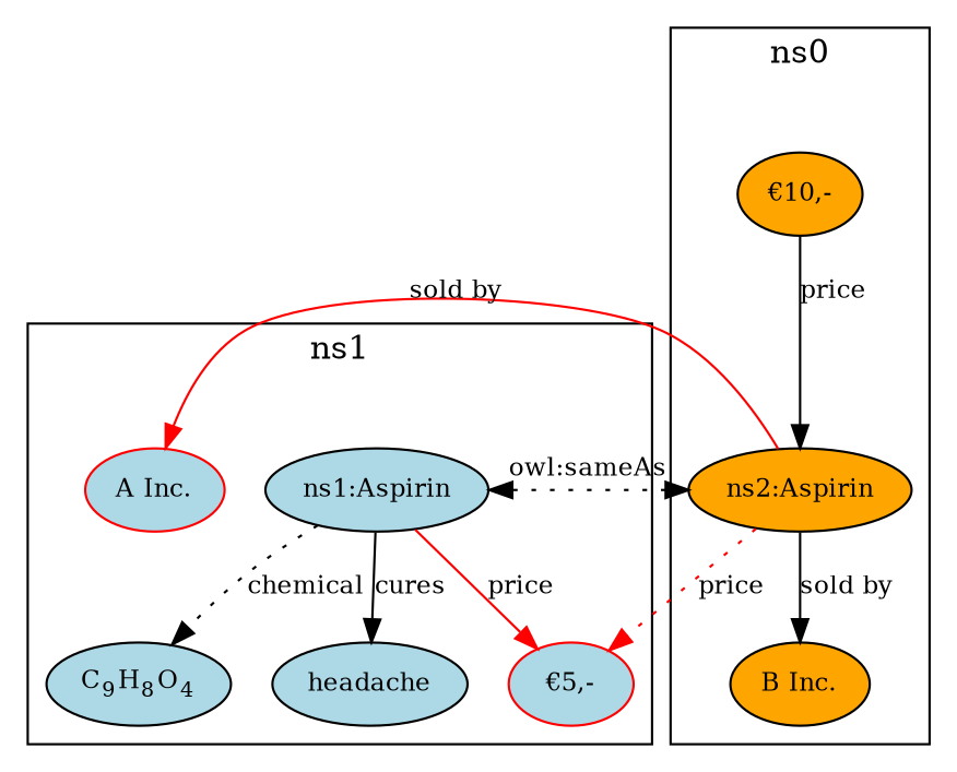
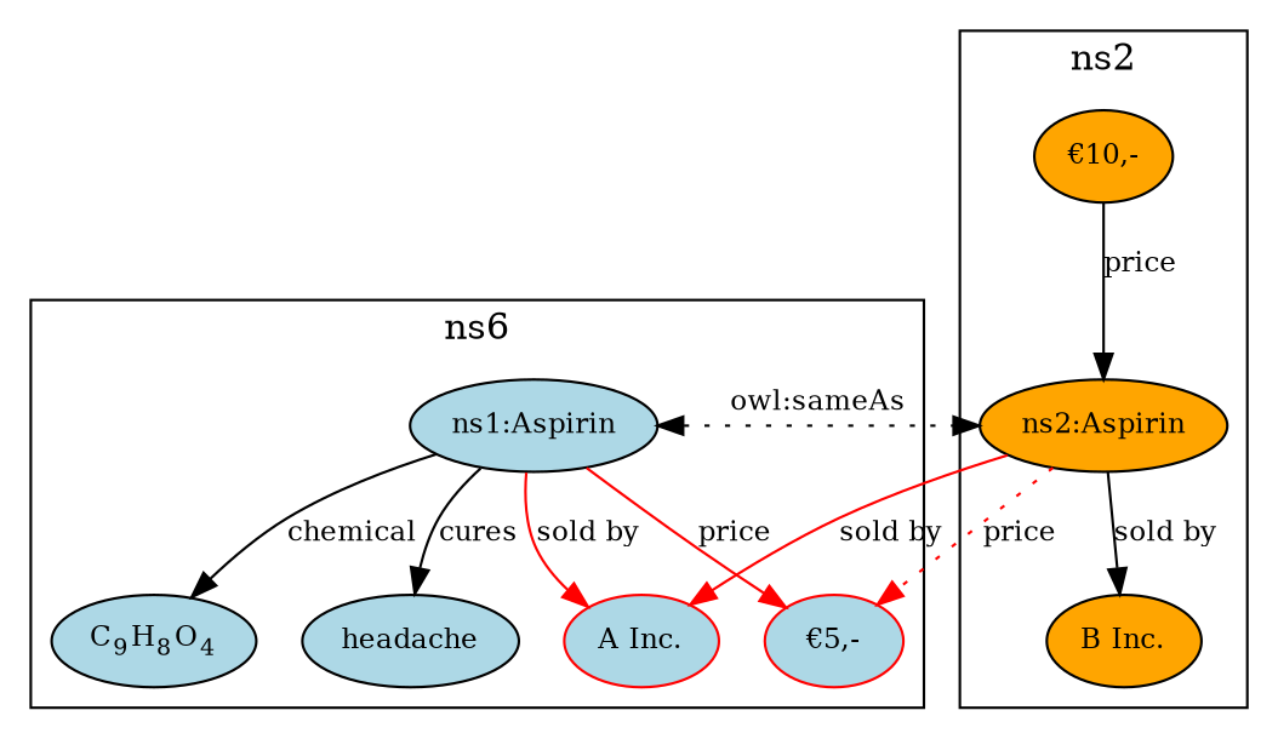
  digraph {
    node [fillcolor=lightblue fontsize=11.0 style=filled]
    edge [fontsize=11.0]
    n1 [color=red label=<A Inc.>]
    n2 [color=red label=<€5,->]
    n3 [fillcolor=orange label=<ns2:Aspirin>]
    n4 [label=<C<SUB>9</SUB>H<SUB>8</SUB>O<SUB>4</SUB>>]
    n5 [label=<ns1:Aspirin>]
    n6 [label=headache]
    n7 [fillcolor=orange label=<B Inc.>]
    n8 [fillcolor=orange label=<€10,->]
    subgraph sub_1 {
      n1
      n2
      n3
    }
    subgraph cluster_2 {
-     label=ns1
+     label=ns6
      n1
      n2
      n4
      n5
      n6
    }
    subgraph cluster_3 {
-     label=ns0
+     label=ns2
      n3
      n7
      n8
    }
    n3 -> n1 [color=red label=<sold by> style=solid]
    n3 -> n2 [color=red label=<price> style=dotted]
    n3 -> n7 [label=<sold by>]
+   n5 -> n1 [color=red label=<sold by>]
    n5 -> n2 [color=red label=<price>]
    n5 -> n3 [dir=both label=<owl:sameAs> style=dotted]
-   n5 -> n4 [label=<chemical> style=dotted]
+   n5 -> n4 [label=<chemical>]
    n5 -> n6 [label=<cures>]
    n8 -> n3 [label=<price>]
  }
